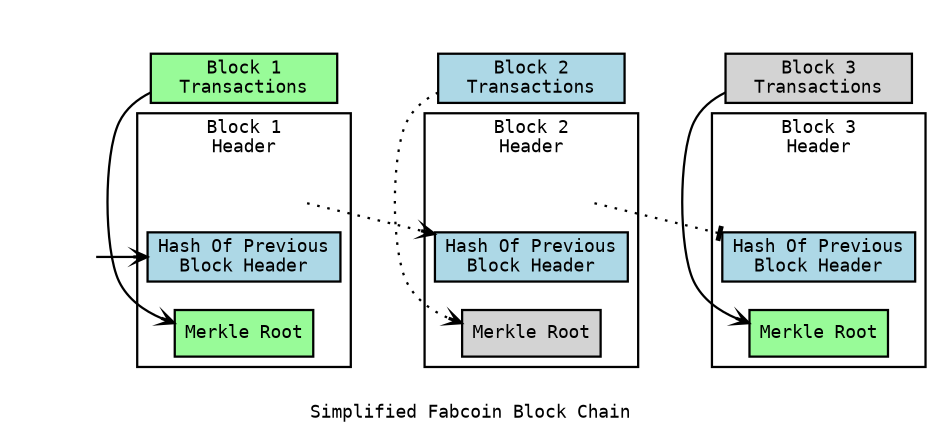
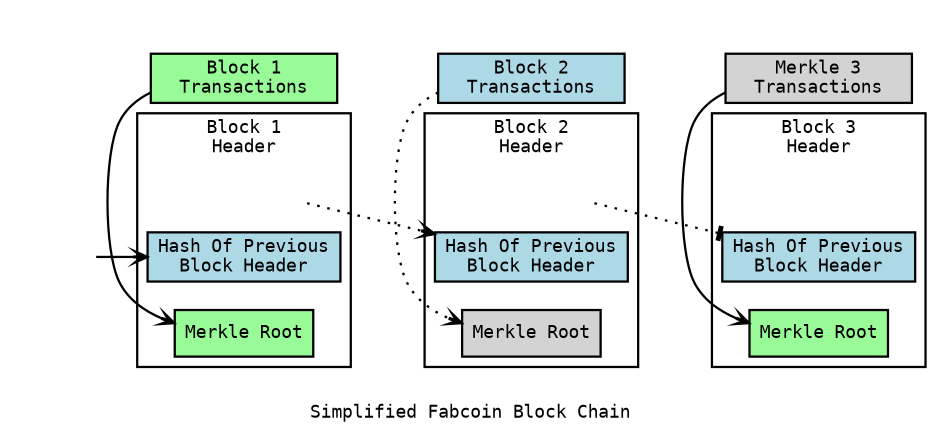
  digraph {
    label="\nSimplified Fabcoin Block Chain"
    nodesep=0.3
    penwidth=1.75
    rankdir=LR
    fontname="DejaVu Sans Mono"
    node [penwidth=1.75 shape=box style=filled fontname="DejaVu Sans Mono"]
    edge [minlen=2 penwidth=1.75 style=invis fontname="DejaVu Sans Mono"]
    _blockHeader0 [height=0 style=invis width=0]
    n2 [label="Hash Of Previous\nBlock Header" fillcolor=lightblue]
    n3 [label="Merkle Root" fillcolor=palegreen]
    _blockHeader1 [height=0 style=invis width=0]
    n5 [label="Hash Of Previous\nBlock Header" fillcolor=lightblue]
    n6 [label="Merkle Root" fillcolor=lightgrey]
    _blockHeader2 [height=0 style=invis width=0]
    n8 [label="Hash Of Previous\nBlock Header" fillcolor=lightblue]
    n9 [label="Merkle Root" fillcolor=palegreen]
    n10 [label="Block 1\nTransactions" width=2 fillcolor=palegreen]
    n11 [label="Block 2\nTransactions" width=2 fillcolor=lightblue]
-   n12 [label="Block 3\nTransactions" width=2 fillcolor=lightgrey]
+   n12 [label="Merkle 3\nTransactions" width=2 fillcolor=lightgrey]
    _block2 [height=0 style=invis width=0]
    invis0 [height=0 style=invis width=0]
    invis1 [height=0 style=invis width=0]
    subgraph cluster_1 {
      label="Block 1\nHeader"
      _blockHeader0
      n2
      n3
    }
    subgraph cluster_2 {
      label="Block 2\nHeader"
      _blockHeader1
      n5
      n6
    }
    subgraph cluster_3 {
      label="Block 3\nHeader"
      _blockHeader2
      n8
      n9
    }
    _blockHeader0 -> n5 [style=dotted arrowhead=vee]
    n3 -> n6 [weight=100]
    _blockHeader1 -> n8 [style=dotted arrowhead=tee]
    n6 -> n9 [weight=100]
    n10 -> n3 [constraint=false minlen=1 style=solid arrowhead=vee]
    n10 -> n11
    n11 -> n6 [constraint=false minlen=1 style=dotted arrowhead=vee]
    n11 -> n12
    n12 -> n9 [constraint=false minlen=1 style=solid arrowhead=vee]
    invis0 -> n2 [style=solid arrowhead=vee minlen=""]
    invis1 -> n10 [minlen=1]
  }
